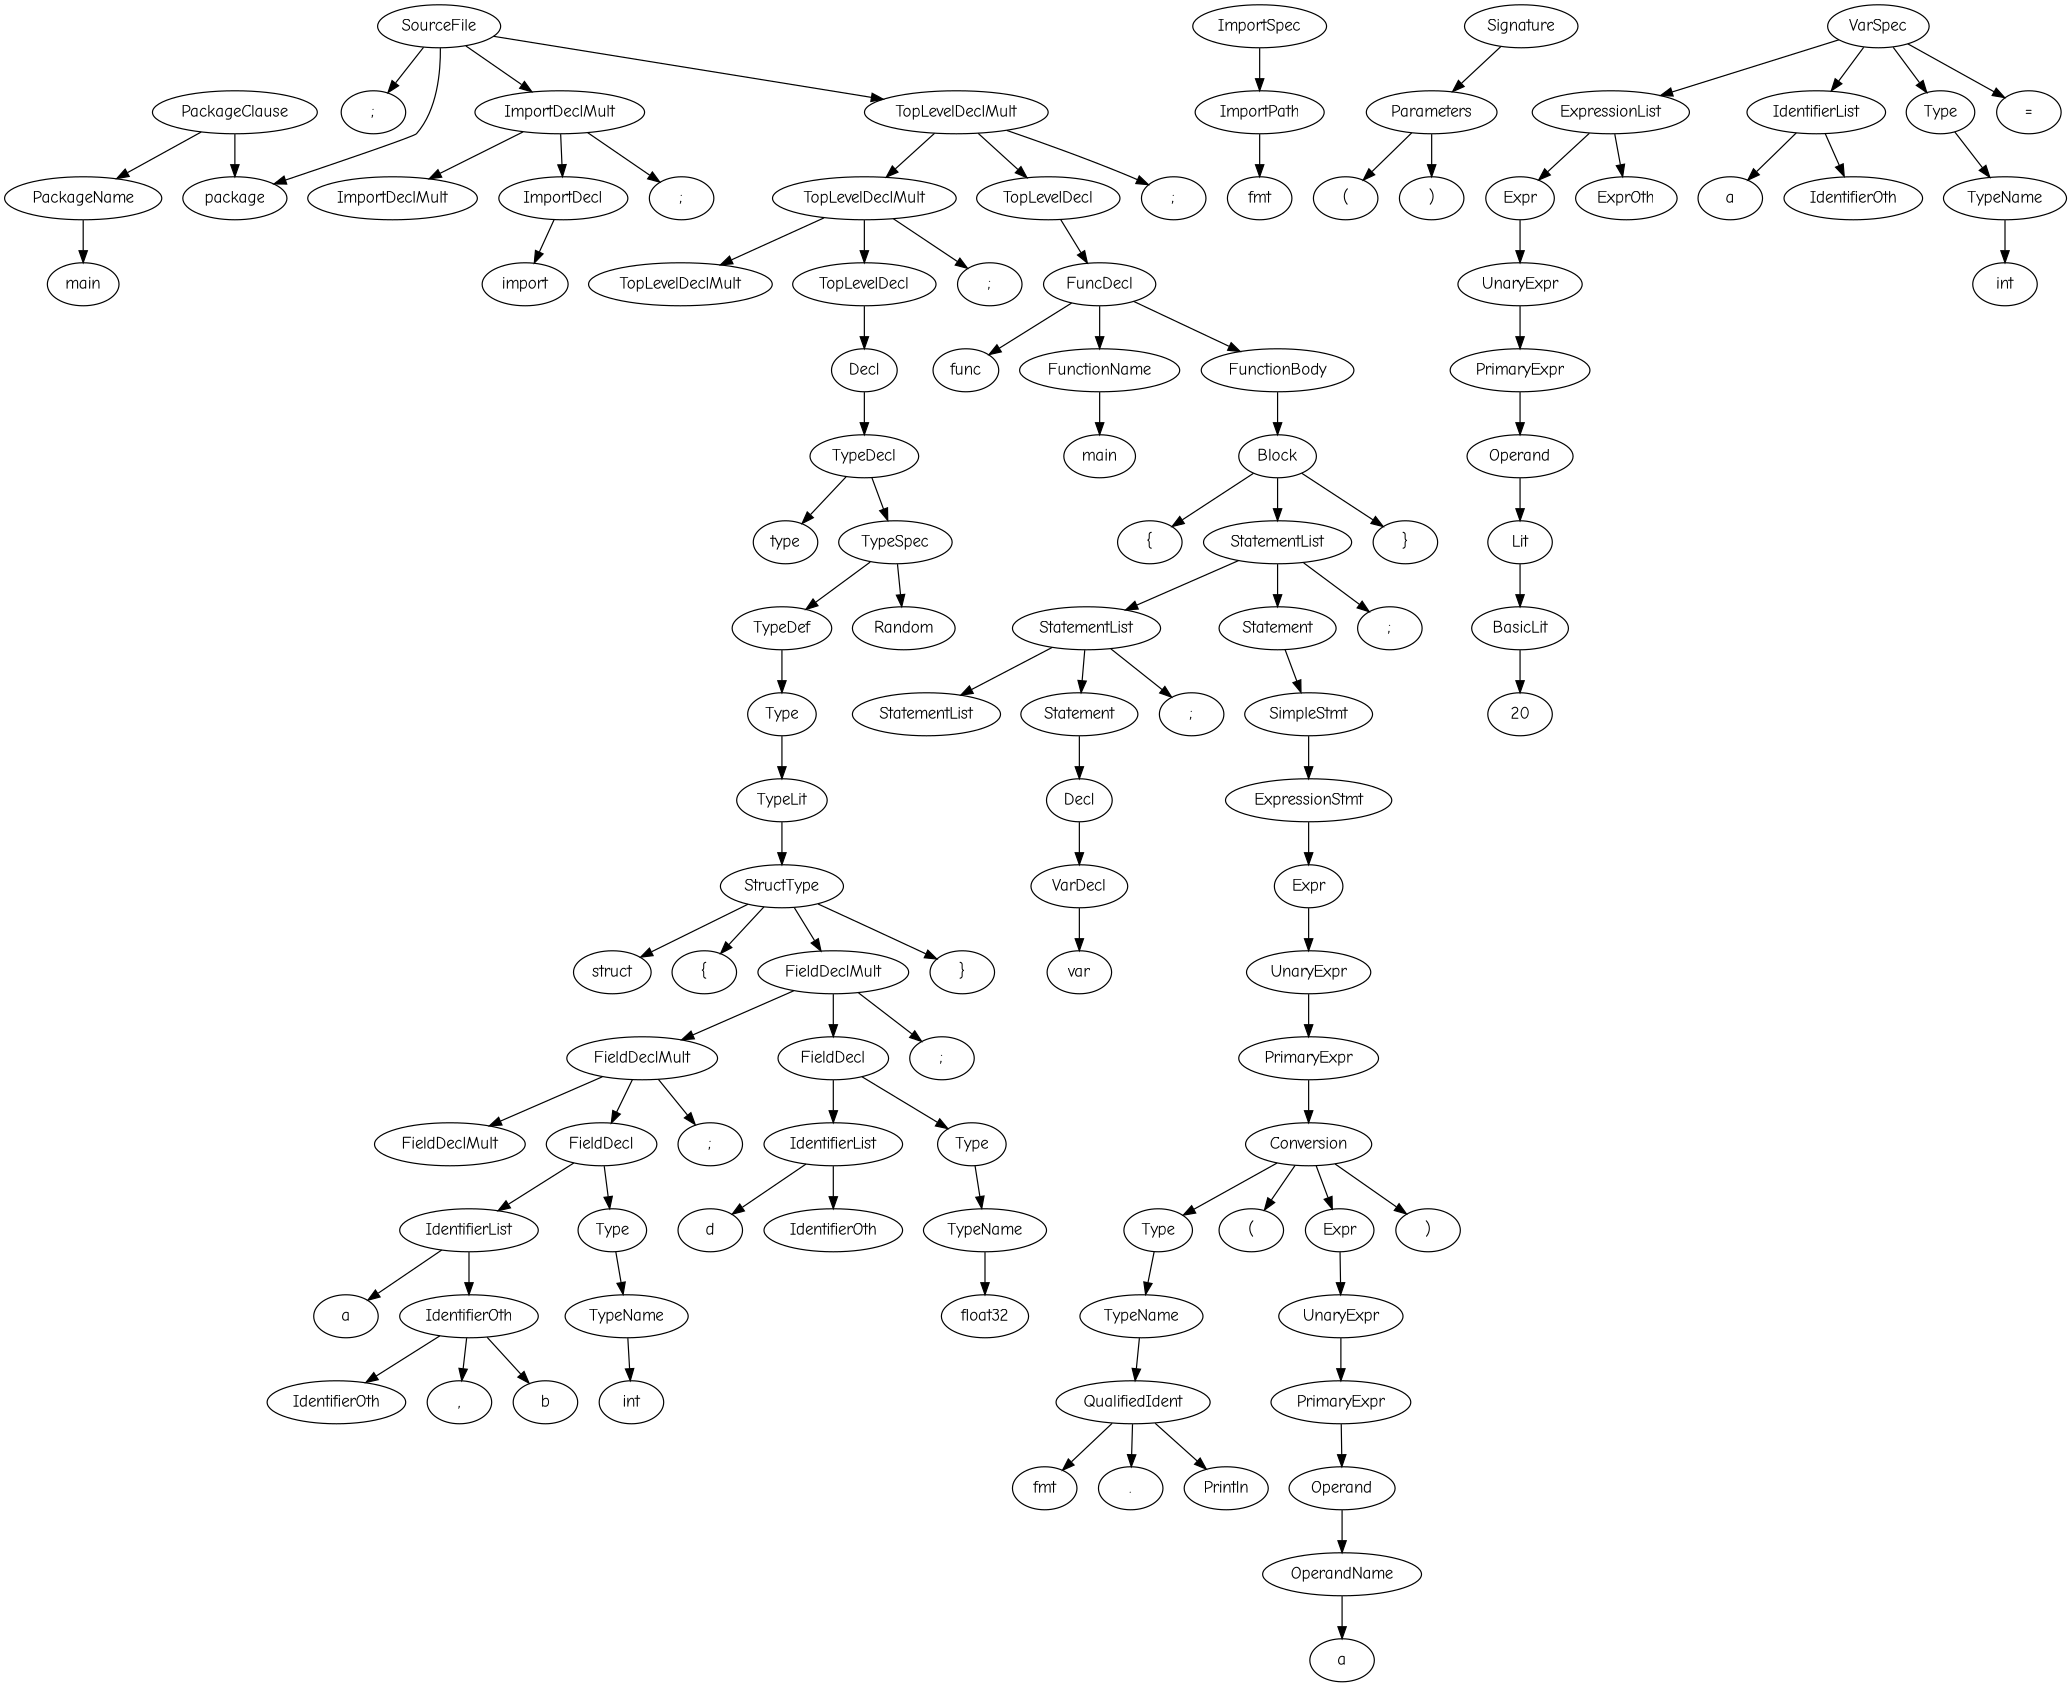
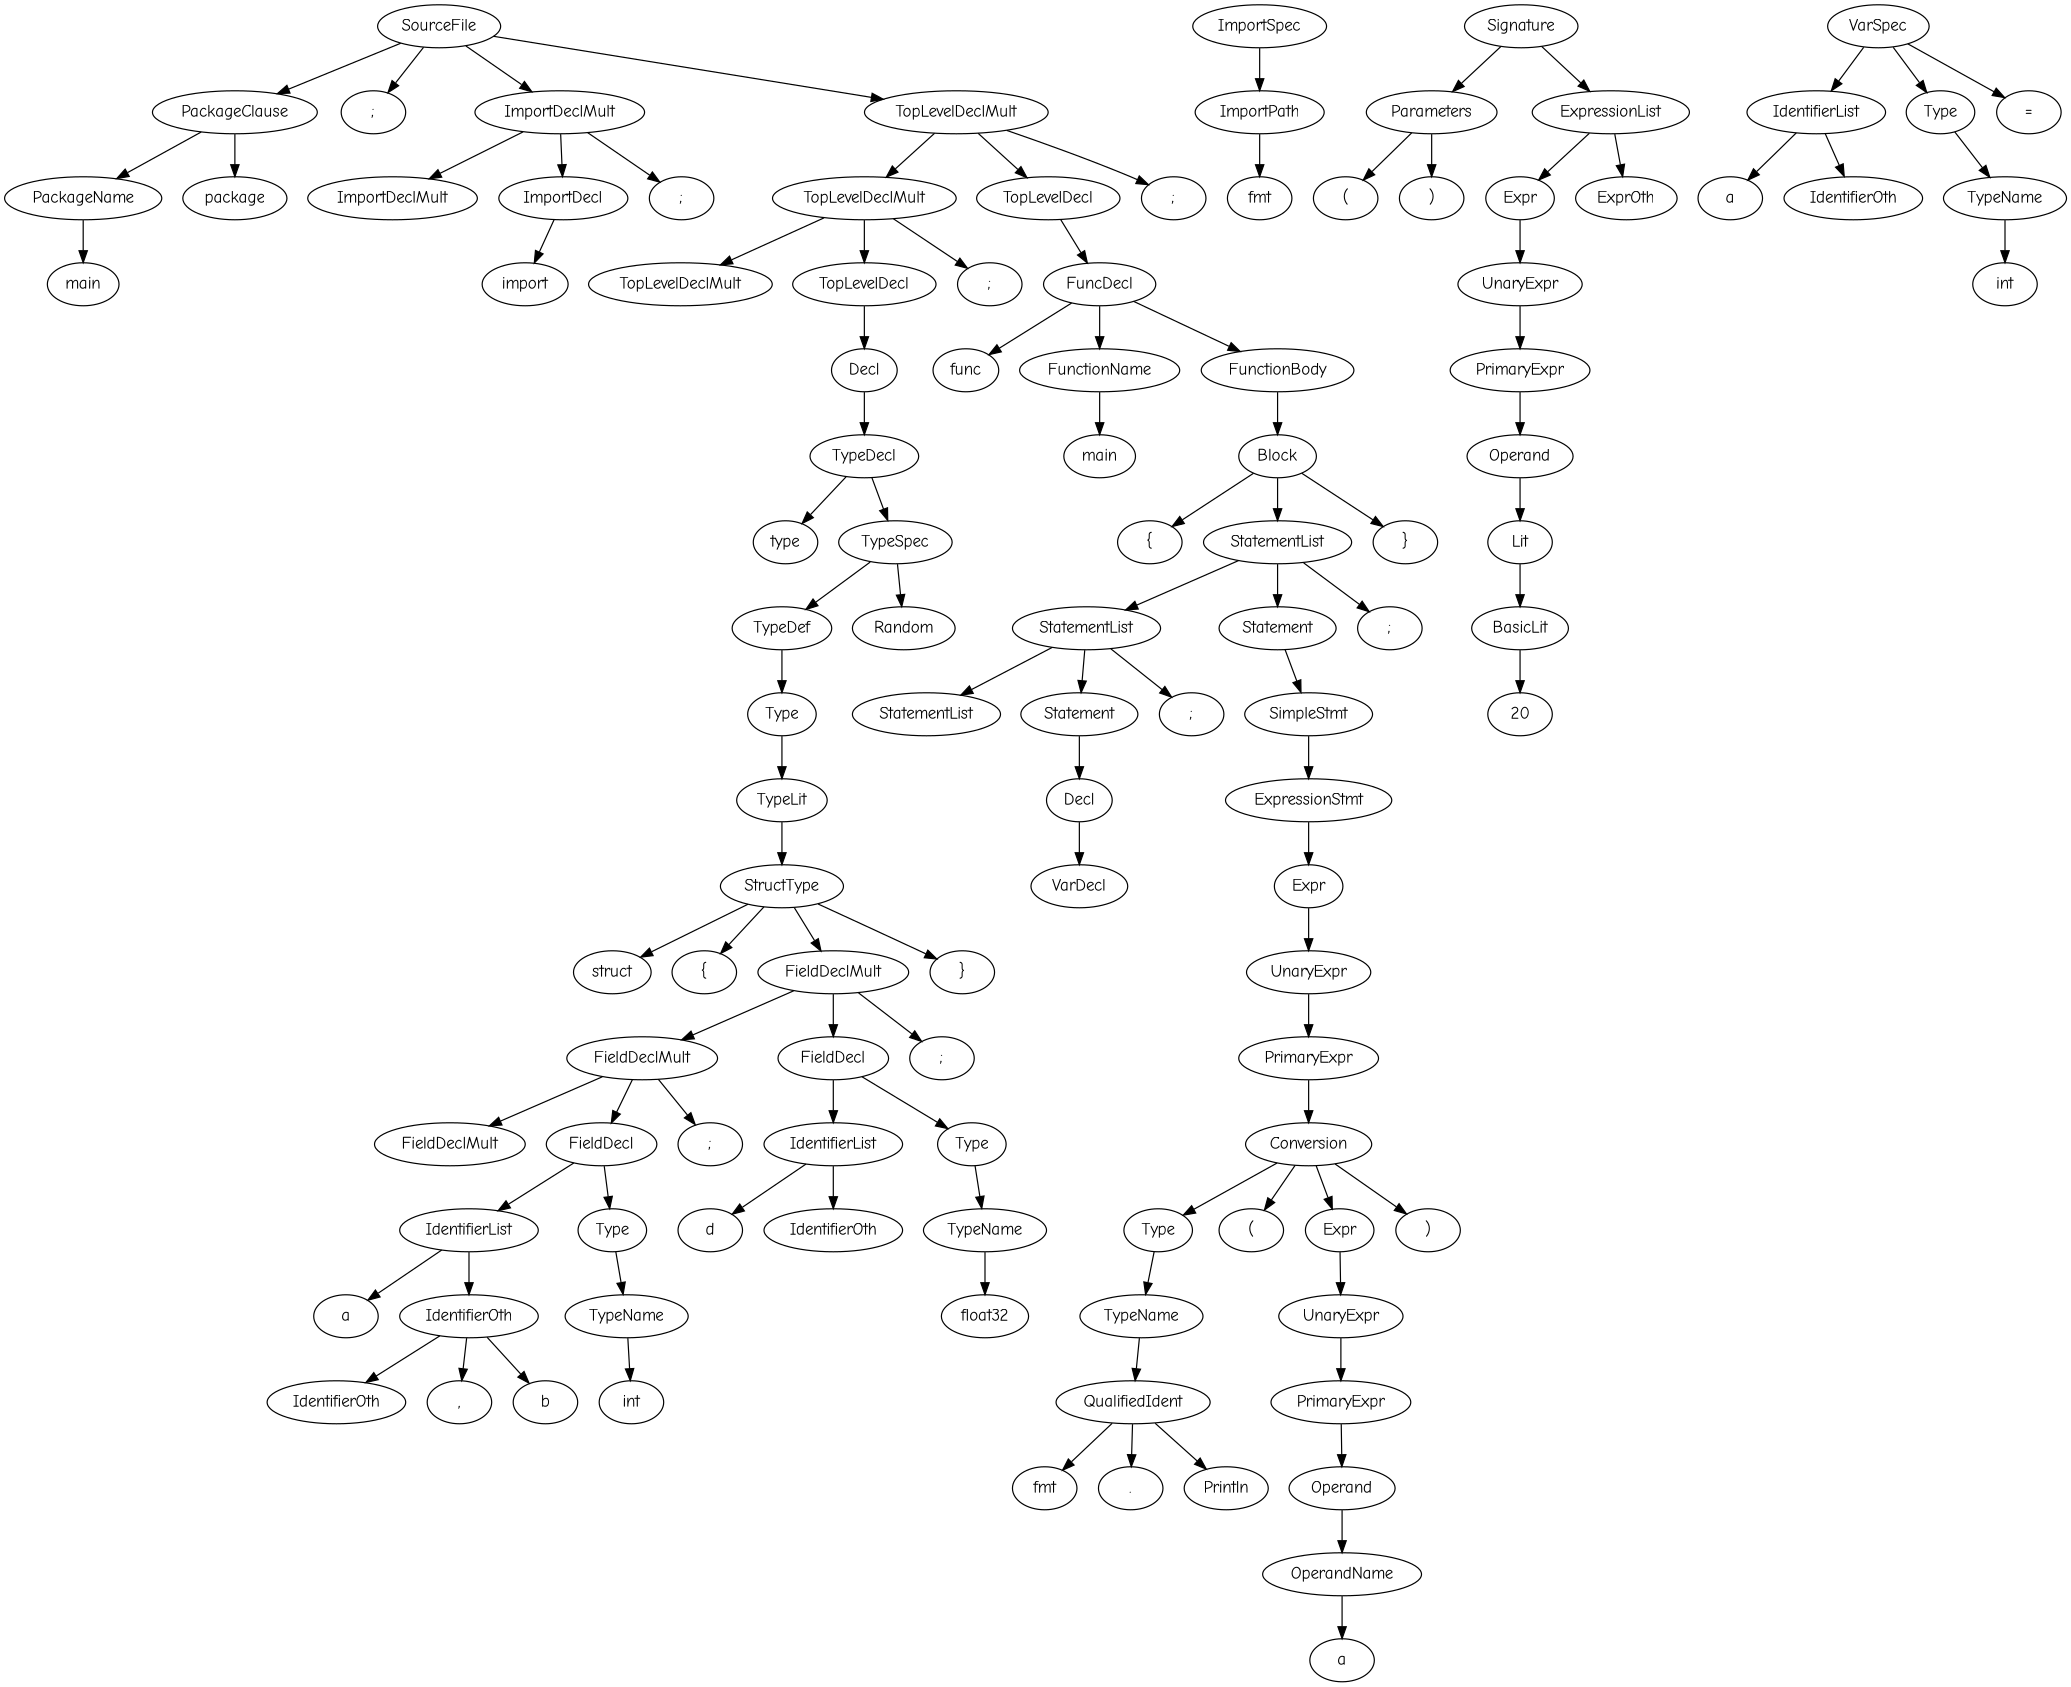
  digraph {
    fontname="Comic Neue"
    node [fontname="Comic Neue"]
    edge [fontname="Comic Neue"]
    n1 [label=SourceFile]
    n2 [label=PackageClause]
    n3 [label=";"]
    n4 [label=ImportDeclMult]
    n5 [label=TopLevelDeclMult]
    n6 [label=package]
    n7 [label=PackageName]
    n8 [label=ImportDeclMult]
    n9 [label=ImportDecl]
    n10 [label=";"]
    n11 [label=TopLevelDeclMult]
    n12 [label=TopLevelDecl]
    n13 [label=";"]
    n14 [label=main]
    n15 [label=import]
    n16 [label=ImportSpec]
    n17 [label=ImportPath]
    n18 [label=fmt]
    n19 [label=TopLevelDeclMult]
    n20 [label=TopLevelDecl]
    n21 [label=";"]
    n22 [label=FuncDecl]
    n23 [label=Decl]
    n24 [label=TypeDecl]
    n25 [label=type]
    n26 [label=TypeSpec]
    n27 [label=TypeDef]
    n28 [label=Random]
    n29 [label=Type]
    n30 [label=TypeLit]
    n31 [label=StructType]
    n32 [label=struct]
    n33 [label="{"]
    n34 [label=FieldDeclMult]
    n35 [label="}"]
    n36 [label=FieldDeclMult]
    n37 [label=FieldDecl]
    n38 [label=";"]
    n39 [label=FieldDeclMult]
    n40 [label=FieldDecl]
    n41 [label=";"]
    n42 [label=IdentifierList]
    n43 [label=Type]
    n44 [label=IdentifierList]
    n45 [label=Type]
    n46 [label=a]
    n47 [label=IdentifierOth]
    n48 [label=TypeName]
    n49 [label=IdentifierOth]
    n50 [label=","]
    n51 [label=b]
    n52 [label=int]
    n53 [label=d]
    n54 [label=IdentifierOth]
    n55 [label=TypeName]
    n56 [label=float32]
    n57 [label=func]
    n58 [label=FunctionName]
    n59 [label=FunctionBody]
    n60 [label=main]
    n61 [label=Signature]
    n62 [label=Parameters]
    n63 [label=Block]
    n64 [label="("]
    n65 [label=")"]
    n66 [label="{"]
    n67 [label=StatementList]
    n68 [label="}"]
    n69 [label=StatementList]
    n70 [label=Statement]
    n71 [label=";"]
    n72 [label=StatementList]
    n73 [label=Statement]
    n74 [label=";"]
    n75 [label=SimpleStmt]
    n76 [label=Decl]
    n77 [label=VarDecl]
-   n78 [label=var]
    n79 [label=VarSpec]
    n80 [label=IdentifierList]
    n81 [label=Type]
    n82 [label="="]
    n83 [label=ExpressionList]
    n84 [label=a]
    n85 [label=IdentifierOth]
    n86 [label=TypeName]
    n87 [label=Expr]
    n88 [label=ExprOth]
    n89 [label=int]
    n90 [label=UnaryExpr]
    n91 [label=PrimaryExpr]
    n92 [label=Operand]
    n93 [label=Lit]
    n94 [label=BasicLit]
    n95 [label=20]
    n96 [label=ExpressionStmt]
    n97 [label=Expr]
    n98 [label=UnaryExpr]
    n99 [label=PrimaryExpr]
    n100 [label=Conversion]
    n101 [label=Type]
    n102 [label="("]
    n103 [label=Expr]
    n104 [label=")"]
    n105 [label=TypeName]
    n106 [label=UnaryExpr]
    n107 [label=QualifiedIdent]
    n108 [label=fmt]
    n109 [label="."]
    n110 [label=Println]
    n111 [label=PrimaryExpr]
    n112 [label=Operand]
    n113 [label=OperandName]
    n114 [label=a]
-   n1 -> n6
+   n1 -> n2
    n1 -> n3
    n1 -> n4
    n1 -> n5
    n2 -> n6
    n2 -> n7
    n4 -> n8
    n4 -> n9
    n4 -> n10
    n5 -> n11
    n5 -> n12
    n5 -> n13
    n7 -> n14
    n9 -> n15
    n11 -> n19
    n11 -> n20
    n11 -> n21
    n12 -> n22
    n16 -> n17
    n17 -> n18
    n20 -> n23
    n22 -> n57
    n22 -> n58
    n22 -> n59
    n23 -> n24
    n24 -> n25
    n24 -> n26
    n26 -> n27
    n26 -> n28
    n27 -> n29
    n29 -> n30
    n30 -> n31
    n31 -> n32
    n31 -> n33
    n31 -> n34
    n31 -> n35
    n34 -> n36
    n34 -> n37
    n34 -> n38
    n36 -> n39
    n36 -> n40
    n36 -> n41
    n37 -> n42
    n37 -> n43
    n40 -> n44
    n40 -> n45
    n42 -> n53
    n42 -> n54
    n43 -> n55
    n44 -> n46
    n44 -> n47
    n45 -> n48
    n47 -> n49
    n47 -> n50
    n47 -> n51
    n48 -> n52
    n55 -> n56
    n58 -> n60
    n59 -> n63
    n61 -> n62
    n62 -> n64
    n62 -> n65
    n63 -> n66
    n63 -> n67
    n63 -> n68
    n67 -> n69
    n67 -> n70
    n67 -> n71
    n69 -> n72
    n69 -> n73
    n69 -> n74
    n70 -> n75
    n73 -> n76
    n75 -> n96
    n76 -> n77
-   n77 -> n78
    n79 -> n80
    n79 -> n81
    n79 -> n82
-   n79 -> n83
+   n61 -> n83
    n80 -> n84
    n80 -> n85
    n81 -> n86
    n83 -> n87
    n83 -> n88
    n86 -> n89
    n87 -> n90
    n90 -> n91
    n91 -> n92
    n92 -> n93
    n93 -> n94
    n94 -> n95
    n96 -> n97
    n97 -> n98
    n98 -> n99
    n99 -> n100
    n100 -> n101
    n100 -> n102
    n100 -> n103
    n100 -> n104
    n101 -> n105
    n103 -> n106
    n105 -> n107
    n106 -> n111
    n107 -> n108
    n107 -> n109
    n107 -> n110
    n111 -> n112
    n112 -> n113
    n113 -> n114
  }
